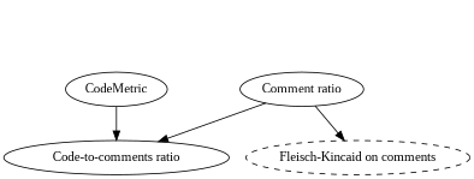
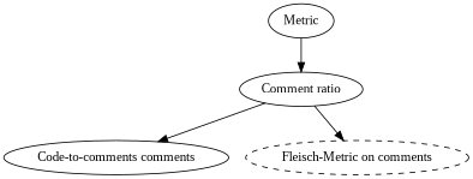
  digraph {
    fontname="Liberation Serif"
    rankdir=TB
    node [fontname="Liberation Serif"]
    edge [fontname="Liberation Serif"]
    n1 [label="Comment ratio"]
-   n2 [label="Code-to-comments ratio"]
-   n3 [label="Fleisch-Kincaid on comments" style=dashed]
-   CodeMetric
+   n2 [label="Code-to-comments comments"]
+   n3 [label="Fleisch-Metric on comments" style=dashed]
+   Metric
    n1 -> n2
    n1 -> n3
-   CodeMetric -> n2
+   Metric -> n1
  }
